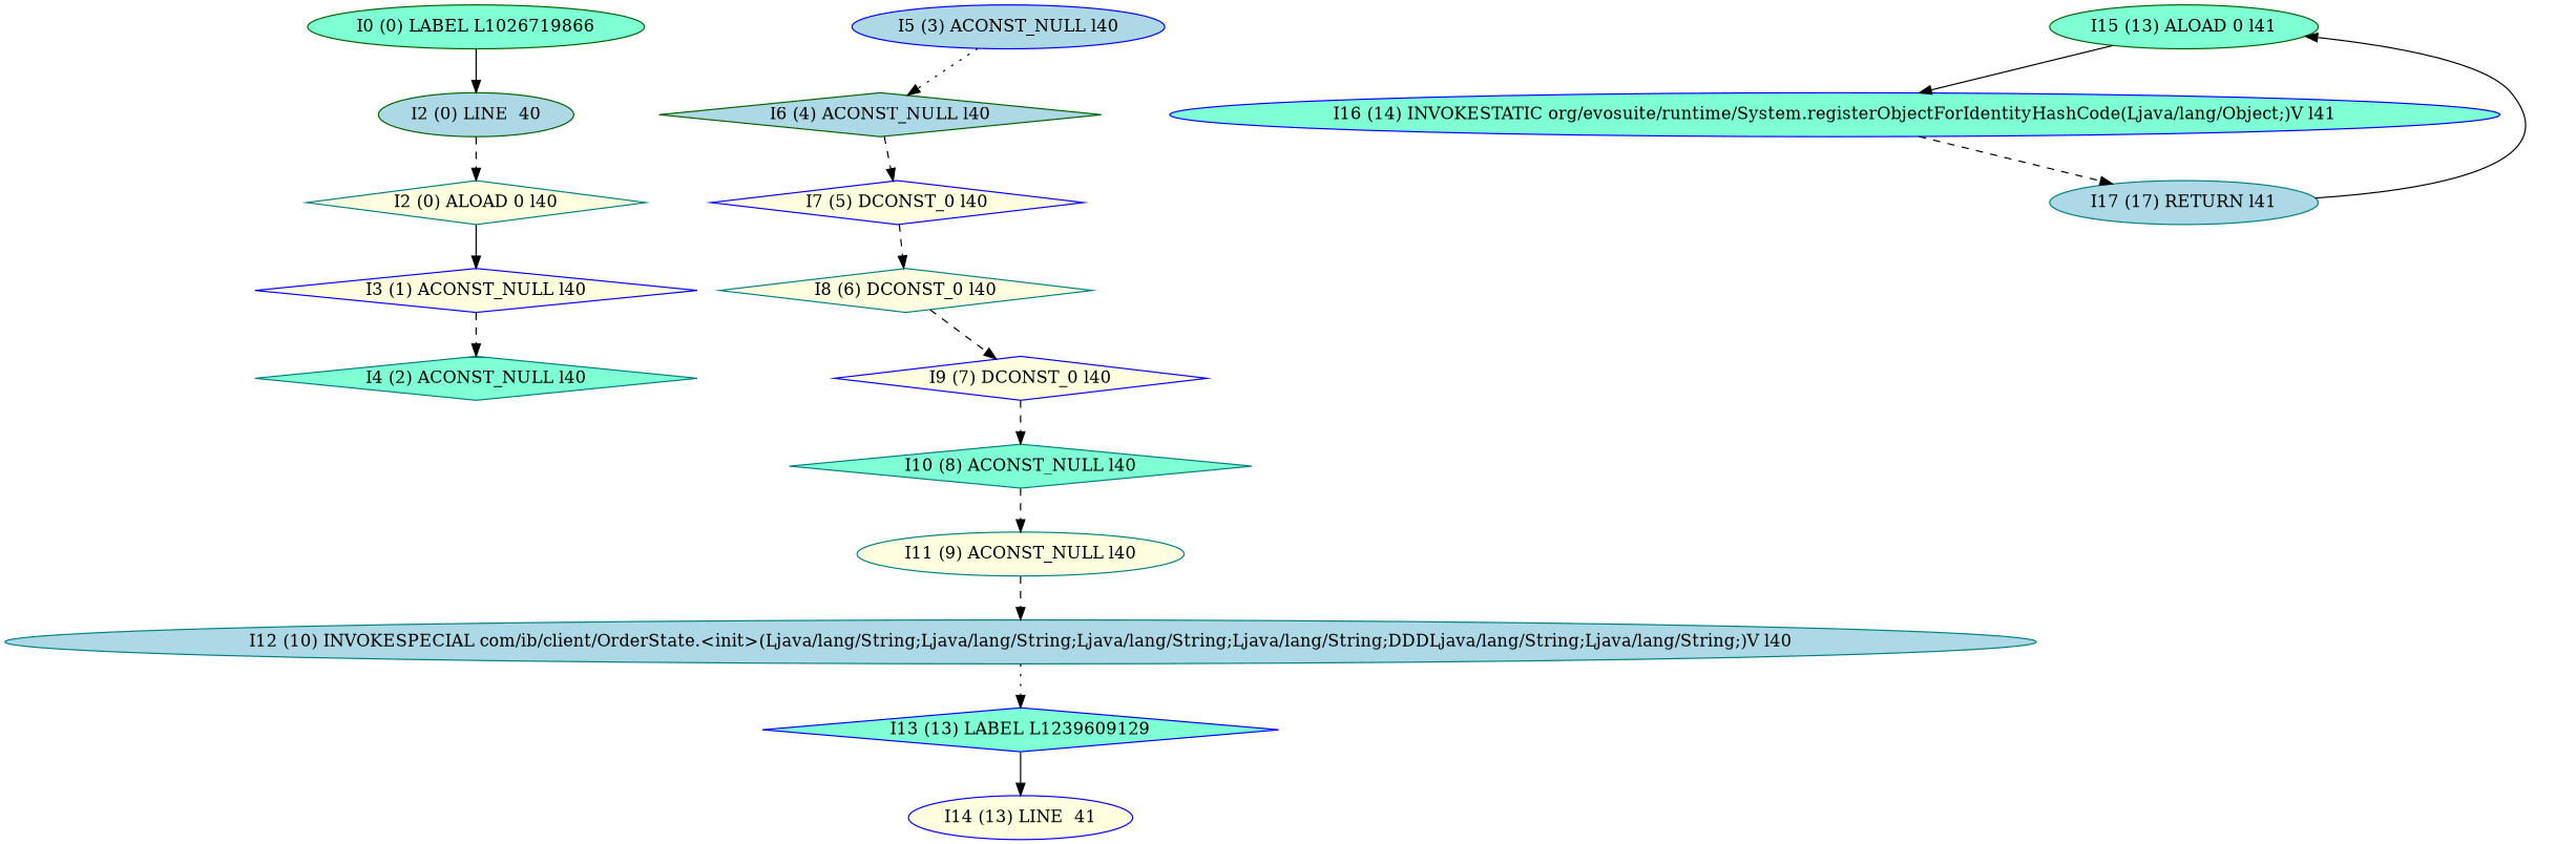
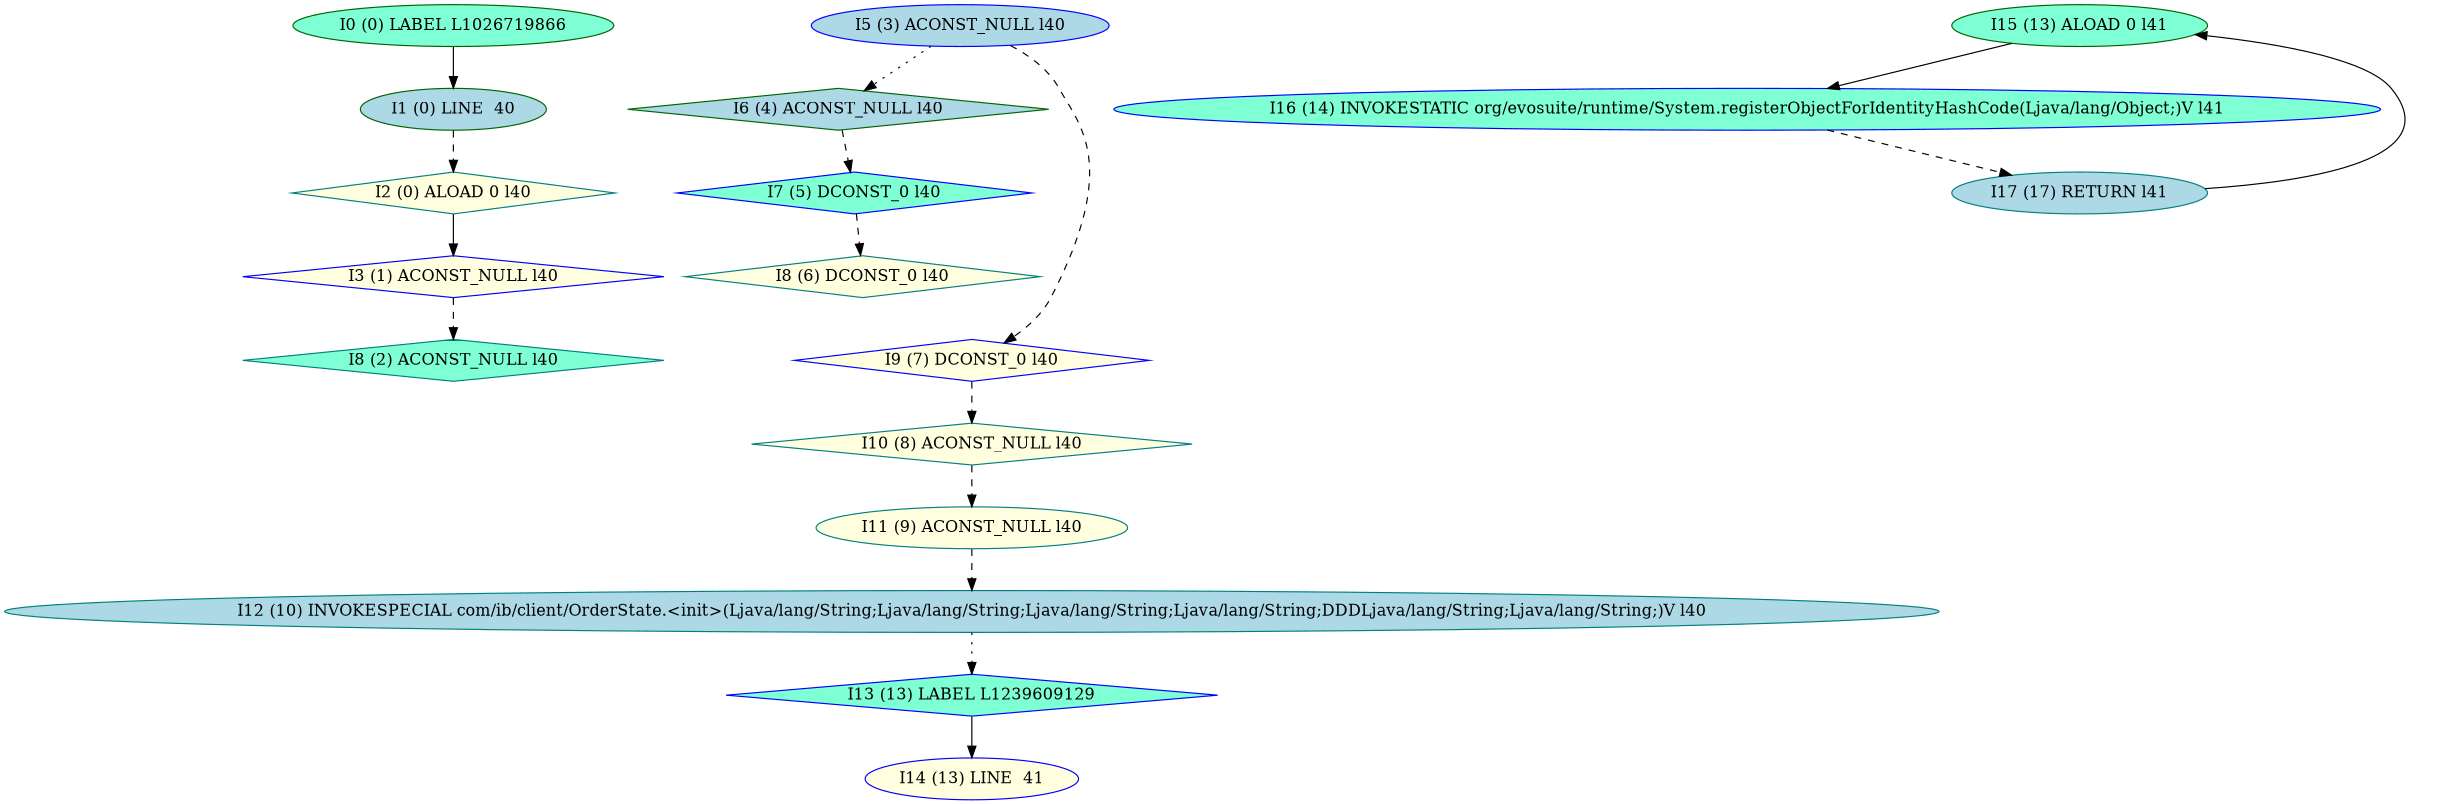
  digraph {
    node [color=teal fillcolor=lightyellow shape=ellipse style=filled]
    edge [style=dashed]
    n1 [color=darkgreen fillcolor=aquamarine label="I0 (0) LABEL L1026719866"]
-   n2 [color=darkgreen fillcolor=lightblue label="I2 (0) LINE  40"]
+   n2 [color=darkgreen fillcolor=lightblue label="I1 (0) LINE  40"]
    n3 [label="I2 (0) ALOAD 0 l40" shape=diamond]
    n4 [color=blue label="I3 (1) ACONST_NULL l40" shape=diamond]
-   n5 [fillcolor=aquamarine label="I4 (2) ACONST_NULL l40" shape=diamond]
+   n5 [fillcolor=aquamarine label="I8 (2) ACONST_NULL l40" shape=diamond]
    n6 [color=blue fillcolor=lightblue label="I5 (3) ACONST_NULL l40"]
    n7 [color=darkgreen fillcolor=lightblue label="I6 (4) ACONST_NULL l40" shape=diamond]
-   n8 [color=blue label="I7 (5) DCONST_0 l40" shape=diamond]
+   n8 [color=blue fillcolor=aquamarine label="I7 (5) DCONST_0 l40" shape=diamond]
    n9 [label="I8 (6) DCONST_0 l40" shape=diamond]
    n10 [color=blue label="I9 (7) DCONST_0 l40" shape=diamond]
-   n11 [fillcolor=aquamarine label="I10 (8) ACONST_NULL l40" shape=diamond]
+   n11 [label="I10 (8) ACONST_NULL l40" shape=diamond]
    n12 [label="I11 (9) ACONST_NULL l40"]
    n13 [fillcolor=lightblue label="I12 (10) INVOKESPECIAL com/ib/client/OrderState.<init>(Ljava/lang/String;Ljava/lang/String;Ljava/lang/String;Ljava/lang/String;DDDLjava/lang/String;Ljava/lang/String;)V l40"]
    n14 [color=blue fillcolor=aquamarine label="I13 (13) LABEL L1239609129" shape=diamond]
    n15 [color=blue label="I14 (13) LINE  41"]
    n16 [color=darkgreen fillcolor=aquamarine label="I15 (13) ALOAD 0 l41"]
    n17 [color=blue fillcolor=aquamarine label="I16 (14) INVOKESTATIC org/evosuite/runtime/System.registerObjectForIdentityHashCode(Ljava/lang/Object;)V l41"]
    n18 [fillcolor=lightblue label="I17 (17) RETURN l41"]
    n1 -> n2 [style=solid]
    n2 -> n3
    n3 -> n4 [style=solid]
    n4 -> n5
    n6 -> n7 [style=dotted]
    n7 -> n8
    n8 -> n9
-   n9 -> n10
+   n6 -> n10
    n10 -> n11
    n11 -> n12
    n12 -> n13
    n13 -> n14 [style=dotted]
    n14 -> n15 [style=solid]
    n16 -> n17 [style=solid]
    n17 -> n18
    n18 -> n16 [style=solid]
  }
